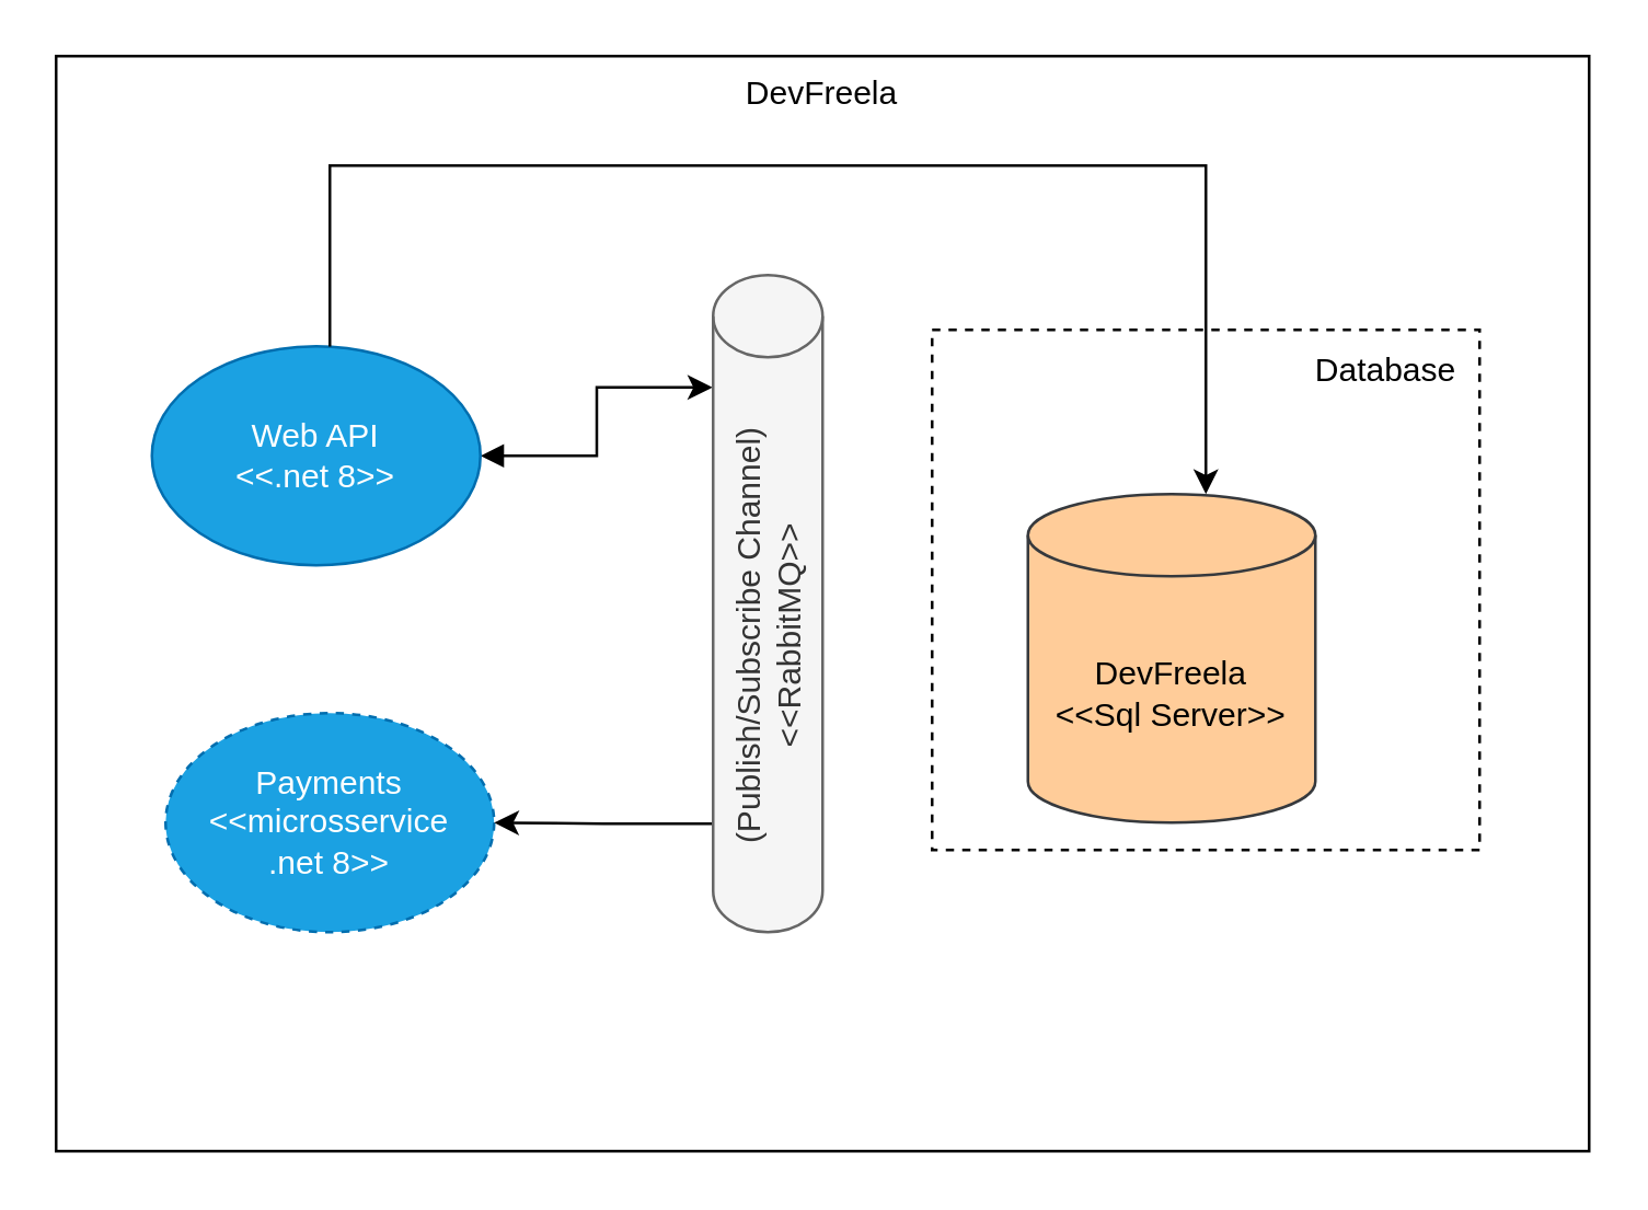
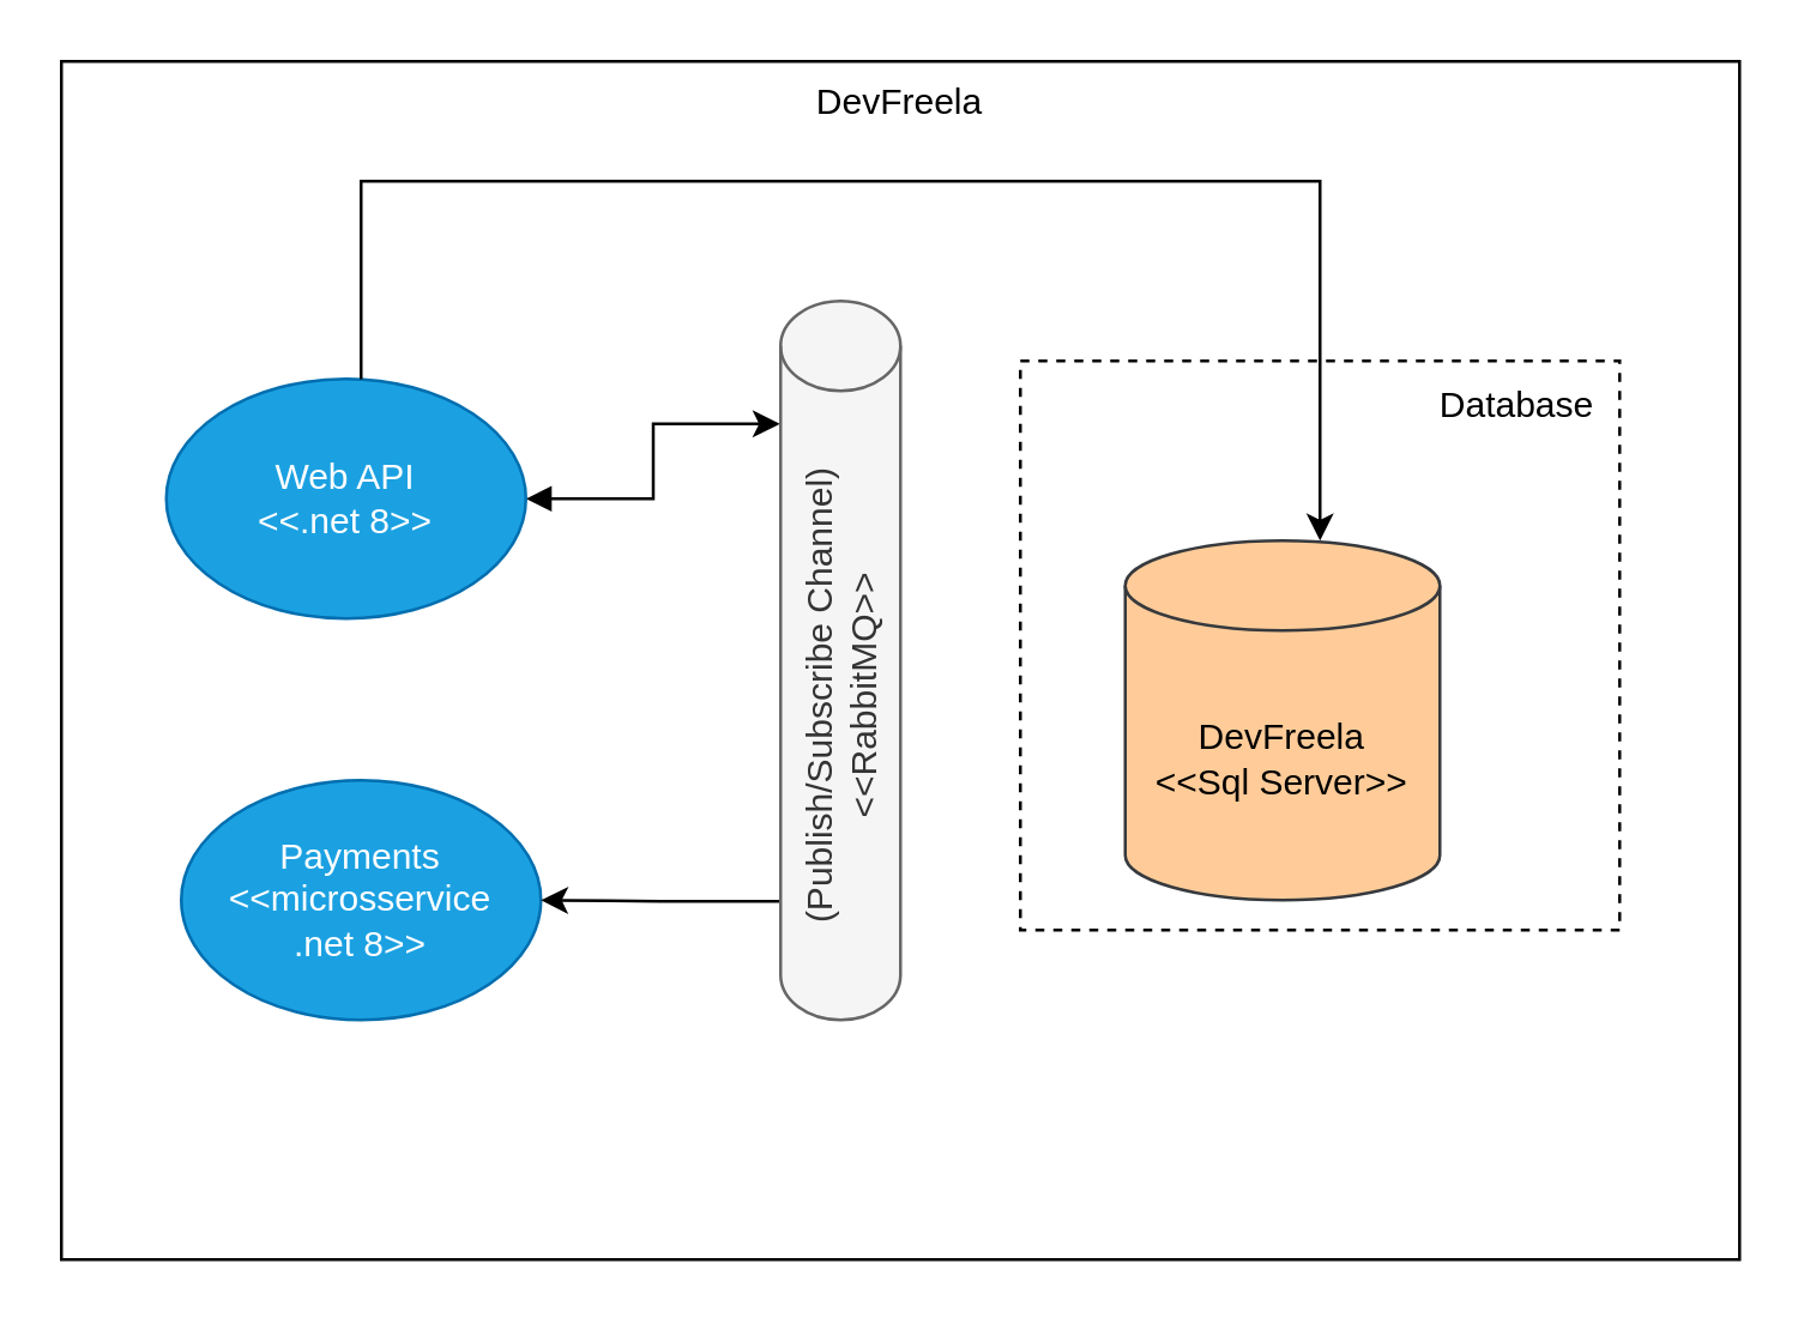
  <mxCell id="0" />
  <mxCell id="1" parent="0" />
  <mxCell id="2" value="DevFreela" style="rounded=0;whiteSpace=wrap;html=1;horizontal=1;verticalAlign=top;labelPosition=center;verticalLabelPosition=middle;align=center;labelBackgroundColor=none;" parent="1" vertex="1"><mxGeometry x="20" y="20" width="560" height="400" as="geometry" /></mxCell>
  <mxCell id="3" value="" style="edgeStyle=orthogonalEdgeStyle;rounded=0;orthogonalLoop=1;jettySize=auto;html=1;labelBackgroundColor=none;fontColor=default;startArrow=block;startFill=1;entryX=-0.006;entryY=0.171;entryDx=0;entryDy=0;entryPerimeter=0;" parent="1" source="4" target="7" edge="1"><mxGeometry relative="1" as="geometry"><mxPoint x="270" y="141" as="targetPoint" /><Array as="points" /></mxGeometry></mxCell>
  <mxCell id="4" value="Web API&lt;div&gt;&amp;lt;&amp;lt;.net 8&amp;gt;&amp;gt;&lt;/div&gt;" style="ellipse;whiteSpace=wrap;html=1;labelBackgroundColor=none;fillColor=#1ba1e2;strokeColor=#006EAF;fontColor=#ffffff;rounded=0;" parent="1" vertex="1"><mxGeometry x="55" y="126" width="120" height="80" as="geometry" /></mxCell>
- <mxCell id="5" value="Payments&lt;div&gt;&amp;lt;&amp;lt;microsservice&lt;/div&gt;&lt;div&gt;.net 8&amp;gt;&amp;gt;&lt;/div&gt;" style="ellipse;whiteSpace=wrap;html=1;labelBackgroundColor=none;fillColor=#1ba1e2;fontColor=#ffffff;strokeColor=#006EAF;rounded=0;dashed=1;" parent="1" vertex="1"><mxGeometry x="60" y="260" width="120" height="80" as="geometry" /></mxCell>
+ <mxCell id="5" value="Payments&lt;div&gt;&amp;lt;&amp;lt;microsservice&lt;/div&gt;&lt;div&gt;.net 8&amp;gt;&amp;gt;&lt;/div&gt;" style="ellipse;whiteSpace=wrap;html=1;labelBackgroundColor=none;fillColor=#1ba1e2;fontColor=#ffffff;strokeColor=#006EAF;rounded=0;" parent="1" vertex="1"><mxGeometry x="60" y="260" width="120" height="80" as="geometry" /></mxCell>
  <mxCell id="6" style="edgeStyle=orthogonalEdgeStyle;rounded=0;orthogonalLoop=1;jettySize=auto;html=1;labelBackgroundColor=none;fontColor=default;exitX=0.001;exitY=0.835;exitDx=0;exitDy=0;exitPerimeter=0;" parent="1" source="7" target="5" edge="1"><mxGeometry relative="1" as="geometry"><mxPoint x="280" y="300" as="sourcePoint" /><Array as="points" /></mxGeometry></mxCell>
  <mxCell id="7" value="(Publish/Subscribe Channel) &amp;lt;&amp;lt;RabbitMQ&amp;gt;&amp;gt;" style="shape=cylinder3;whiteSpace=wrap;html=1;boundedLbl=1;backgroundOutline=1;size=15;verticalAlign=middle;horizontal=0;labelBackgroundColor=none;fillColor=#f5f5f5;strokeColor=#666666;rounded=0;fontColor=#333333;" parent="1" vertex="1"><mxGeometry x="260" y="100" width="40" height="240" as="geometry" /></mxCell>
  <mxCell id="8" value="" style="rounded=0;whiteSpace=wrap;html=1;dashed=1;horizontal=1;verticalAlign=top;labelPosition=center;verticalLabelPosition=middle;align=center;labelBackgroundColor=none;" parent="1" vertex="1"><mxGeometry x="340" y="120" width="200" height="190" as="geometry" /></mxCell>
  <mxCell id="9" style="edgeStyle=orthogonalEdgeStyle;rounded=0;orthogonalLoop=1;jettySize=auto;html=1;labelBackgroundColor=none;fontColor=default;" parent="1" source="4" target="10" edge="1"><mxGeometry relative="1" as="geometry"><mxPoint x="440" y="140" as="targetPoint" /><Array as="points"><mxPoint x="120" y="60" /><mxPoint x="440" y="60" /></Array></mxGeometry></mxCell>
  <mxCell id="10" value="&lt;div&gt;&lt;font color=&quot;#000000&quot;&gt;DevFreela&lt;/font&gt;&lt;/div&gt;&lt;div&gt;&lt;font color=&quot;#000000&quot;&gt;&amp;lt;&amp;lt;Sql Server&amp;gt;&amp;gt;&lt;/font&gt;&lt;/div&gt;" style="shape=cylinder3;whiteSpace=wrap;html=1;boundedLbl=1;backgroundOutline=1;size=15;fillColor=#ffcc99;strokeColor=#36393d;rounded=0;" parent="1" vertex="1"><mxGeometry x="375" y="180" width="105" height="120" as="geometry" /></mxCell>
  <mxCell id="11" value="Database" style="text;html=1;align=center;verticalAlign=middle;whiteSpace=wrap;rounded=0;" vertex="1" parent="1"><mxGeometry x="476" y="120" width="60" height="30" as="geometry" /></mxCell>
